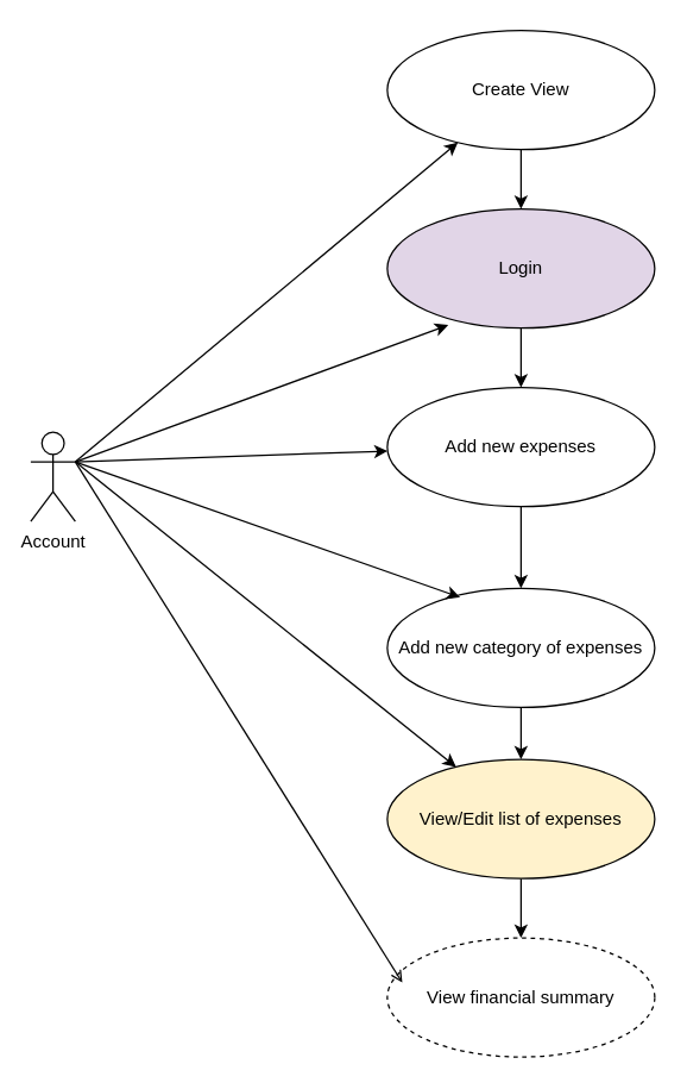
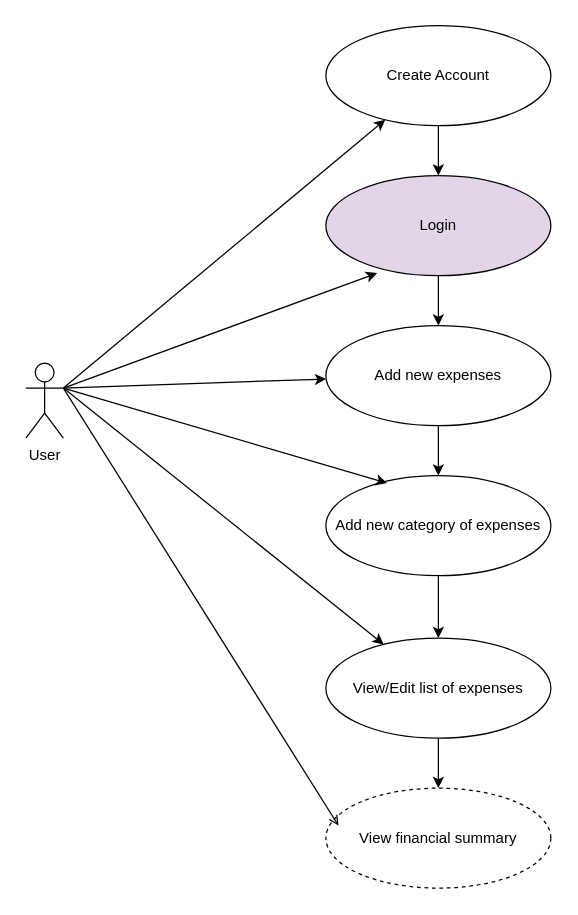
  <mxCell id="0" />
  <mxCell id="1" parent="0" />
- <mxCell id="2" value="Account" style="shape=umlActor;verticalLabelPosition=bottom;verticalAlign=top;html=1;outlineConnect=0;" vertex="1" parent="1"><mxGeometry x="20" y="290" width="30" height="60" as="geometry" /></mxCell>
+ <mxCell id="2" value="User" style="shape=umlActor;verticalLabelPosition=bottom;verticalAlign=top;html=1;outlineConnect=0;" vertex="1" parent="1"><mxGeometry x="20" y="290" width="30" height="60" as="geometry" /></mxCell>
  <mxCell id="3" style="edgeStyle=orthogonalEdgeStyle;rounded=0;orthogonalLoop=1;jettySize=auto;html=1;entryX=0.5;entryY=0;entryDx=0;entryDy=0;" edge="1" parent="1" source="4" target="6"><mxGeometry relative="1" as="geometry" /></mxCell>
- <mxCell id="4" value="Create View" style="ellipse;whiteSpace=wrap;html=1;" vertex="1" parent="1"><mxGeometry x="260" y="20" width="180" height="80" as="geometry" /></mxCell>
+ <mxCell id="4" value="Create Account" style="ellipse;whiteSpace=wrap;html=1;" vertex="1" parent="1"><mxGeometry x="260" y="20" width="180" height="80" as="geometry" /></mxCell>
  <mxCell id="5" value="" style="edgeStyle=orthogonalEdgeStyle;rounded=0;orthogonalLoop=1;jettySize=auto;html=1;" edge="1" parent="1" source="6" target="8"><mxGeometry relative="1" as="geometry" /></mxCell>
  <mxCell id="6" value="Login" style="ellipse;whiteSpace=wrap;html=1;fillColor=#e1d5e7;" vertex="1" parent="1"><mxGeometry x="260" y="140" width="180" height="80" as="geometry" /></mxCell>
  <mxCell id="7" value="" style="edgeStyle=orthogonalEdgeStyle;rounded=0;orthogonalLoop=1;jettySize=auto;html=1;" edge="1" parent="1" source="8" target="10"><mxGeometry relative="1" as="geometry" /></mxCell>
  <mxCell id="8" value="Add new expenses" style="ellipse;whiteSpace=wrap;html=1;" vertex="1" parent="1"><mxGeometry x="260" y="260" width="180" height="80" as="geometry" /></mxCell>
  <mxCell id="9" value="" style="edgeStyle=orthogonalEdgeStyle;rounded=0;orthogonalLoop=1;jettySize=auto;html=1;" edge="1" parent="1" source="10" target="12"><mxGeometry relative="1" as="geometry" /></mxCell>
- <mxCell id="10" value="Add new category of expenses" style="ellipse;whiteSpace=wrap;html=1;" vertex="1" parent="1"><mxGeometry x="260" y="395" width="180" height="80" as="geometry" /></mxCell>
+ <mxCell id="10" value="Add new category of expenses" style="ellipse;whiteSpace=wrap;html=1;" vertex="1" parent="1"><mxGeometry x="260" y="380" width="180" height="80" as="geometry" /></mxCell>
  <mxCell id="11" value="" style="edgeStyle=orthogonalEdgeStyle;rounded=0;orthogonalLoop=1;jettySize=auto;html=1;" edge="1" parent="1" source="12" target="13"><mxGeometry relative="1" as="geometry" /></mxCell>
- <mxCell id="12" value="View/Edit list of expenses" style="ellipse;whiteSpace=wrap;html=1;fillColor=#fff2cc;" vertex="1" parent="1"><mxGeometry x="260" y="510" width="180" height="80" as="geometry" /></mxCell>
+ <mxCell id="12" value="View/Edit list of expenses" style="ellipse;whiteSpace=wrap;html=1;" vertex="1" parent="1"><mxGeometry x="260" y="510" width="180" height="80" as="geometry" /></mxCell>
  <mxCell id="13" value="View financial summary" style="ellipse;whiteSpace=wrap;html=1;dashed=1;" vertex="1" parent="1"><mxGeometry x="260" y="630" width="180" height="80" as="geometry" /></mxCell>
  <mxCell id="14" value="" style="endArrow=classic;html=1;rounded=0;exitX=1;exitY=0.333;exitDx=0;exitDy=0;exitPerimeter=0;" edge="1" parent="1" source="2" target="4"><mxGeometry width="50" height="50" relative="1" as="geometry"><mxPoint x="70" y="280" as="sourcePoint" /><mxPoint x="120" y="230" as="targetPoint" /></mxGeometry></mxCell>
  <mxCell id="15" value="" style="endArrow=classic;html=1;rounded=0;exitX=1;exitY=0.333;exitDx=0;exitDy=0;exitPerimeter=0;entryX=0.228;entryY=0.975;entryDx=0;entryDy=0;entryPerimeter=0;" edge="1" parent="1" source="2" target="6"><mxGeometry width="50" height="50" relative="1" as="geometry"><mxPoint x="60" y="320" as="sourcePoint" /><mxPoint x="318" y="105" as="targetPoint" /></mxGeometry></mxCell>
  <mxCell id="16" value="" style="endArrow=classic;html=1;rounded=0;exitX=1;exitY=0.333;exitDx=0;exitDy=0;exitPerimeter=0;" edge="1" parent="1" source="2" target="8"><mxGeometry width="50" height="50" relative="1" as="geometry"><mxPoint x="70" y="330" as="sourcePoint" /><mxPoint x="328" y="115" as="targetPoint" /></mxGeometry></mxCell>
  <mxCell id="17" value="" style="endArrow=classic;html=1;rounded=0;exitX=1;exitY=0.333;exitDx=0;exitDy=0;exitPerimeter=0;entryX=0.272;entryY=0.075;entryDx=0;entryDy=0;entryPerimeter=0;" edge="1" parent="1" source="2" target="10"><mxGeometry width="50" height="50" relative="1" as="geometry"><mxPoint x="80" y="340" as="sourcePoint" /><mxPoint x="338" y="125" as="targetPoint" /></mxGeometry></mxCell>
  <mxCell id="18" value="" style="endArrow=classic;html=1;rounded=0;exitX=1;exitY=0.333;exitDx=0;exitDy=0;exitPerimeter=0;" edge="1" parent="1" source="2" target="12"><mxGeometry width="50" height="50" relative="1" as="geometry"><mxPoint x="90" y="350" as="sourcePoint" /><mxPoint x="348" y="135" as="targetPoint" /></mxGeometry></mxCell>
  <mxCell id="19" value="" style="endArrow=open;html=1;rounded=0;exitX=1;exitY=0.333;exitDx=0;exitDy=0;exitPerimeter=0;entryX=0.056;entryY=0.375;entryDx=0;entryDy=0;entryPerimeter=0;" edge="1" parent="1" source="2" target="13"><mxGeometry width="50" height="50" relative="1" as="geometry"><mxPoint x="100" y="360" as="sourcePoint" /><mxPoint x="358" y="145" as="targetPoint" /></mxGeometry></mxCell>
